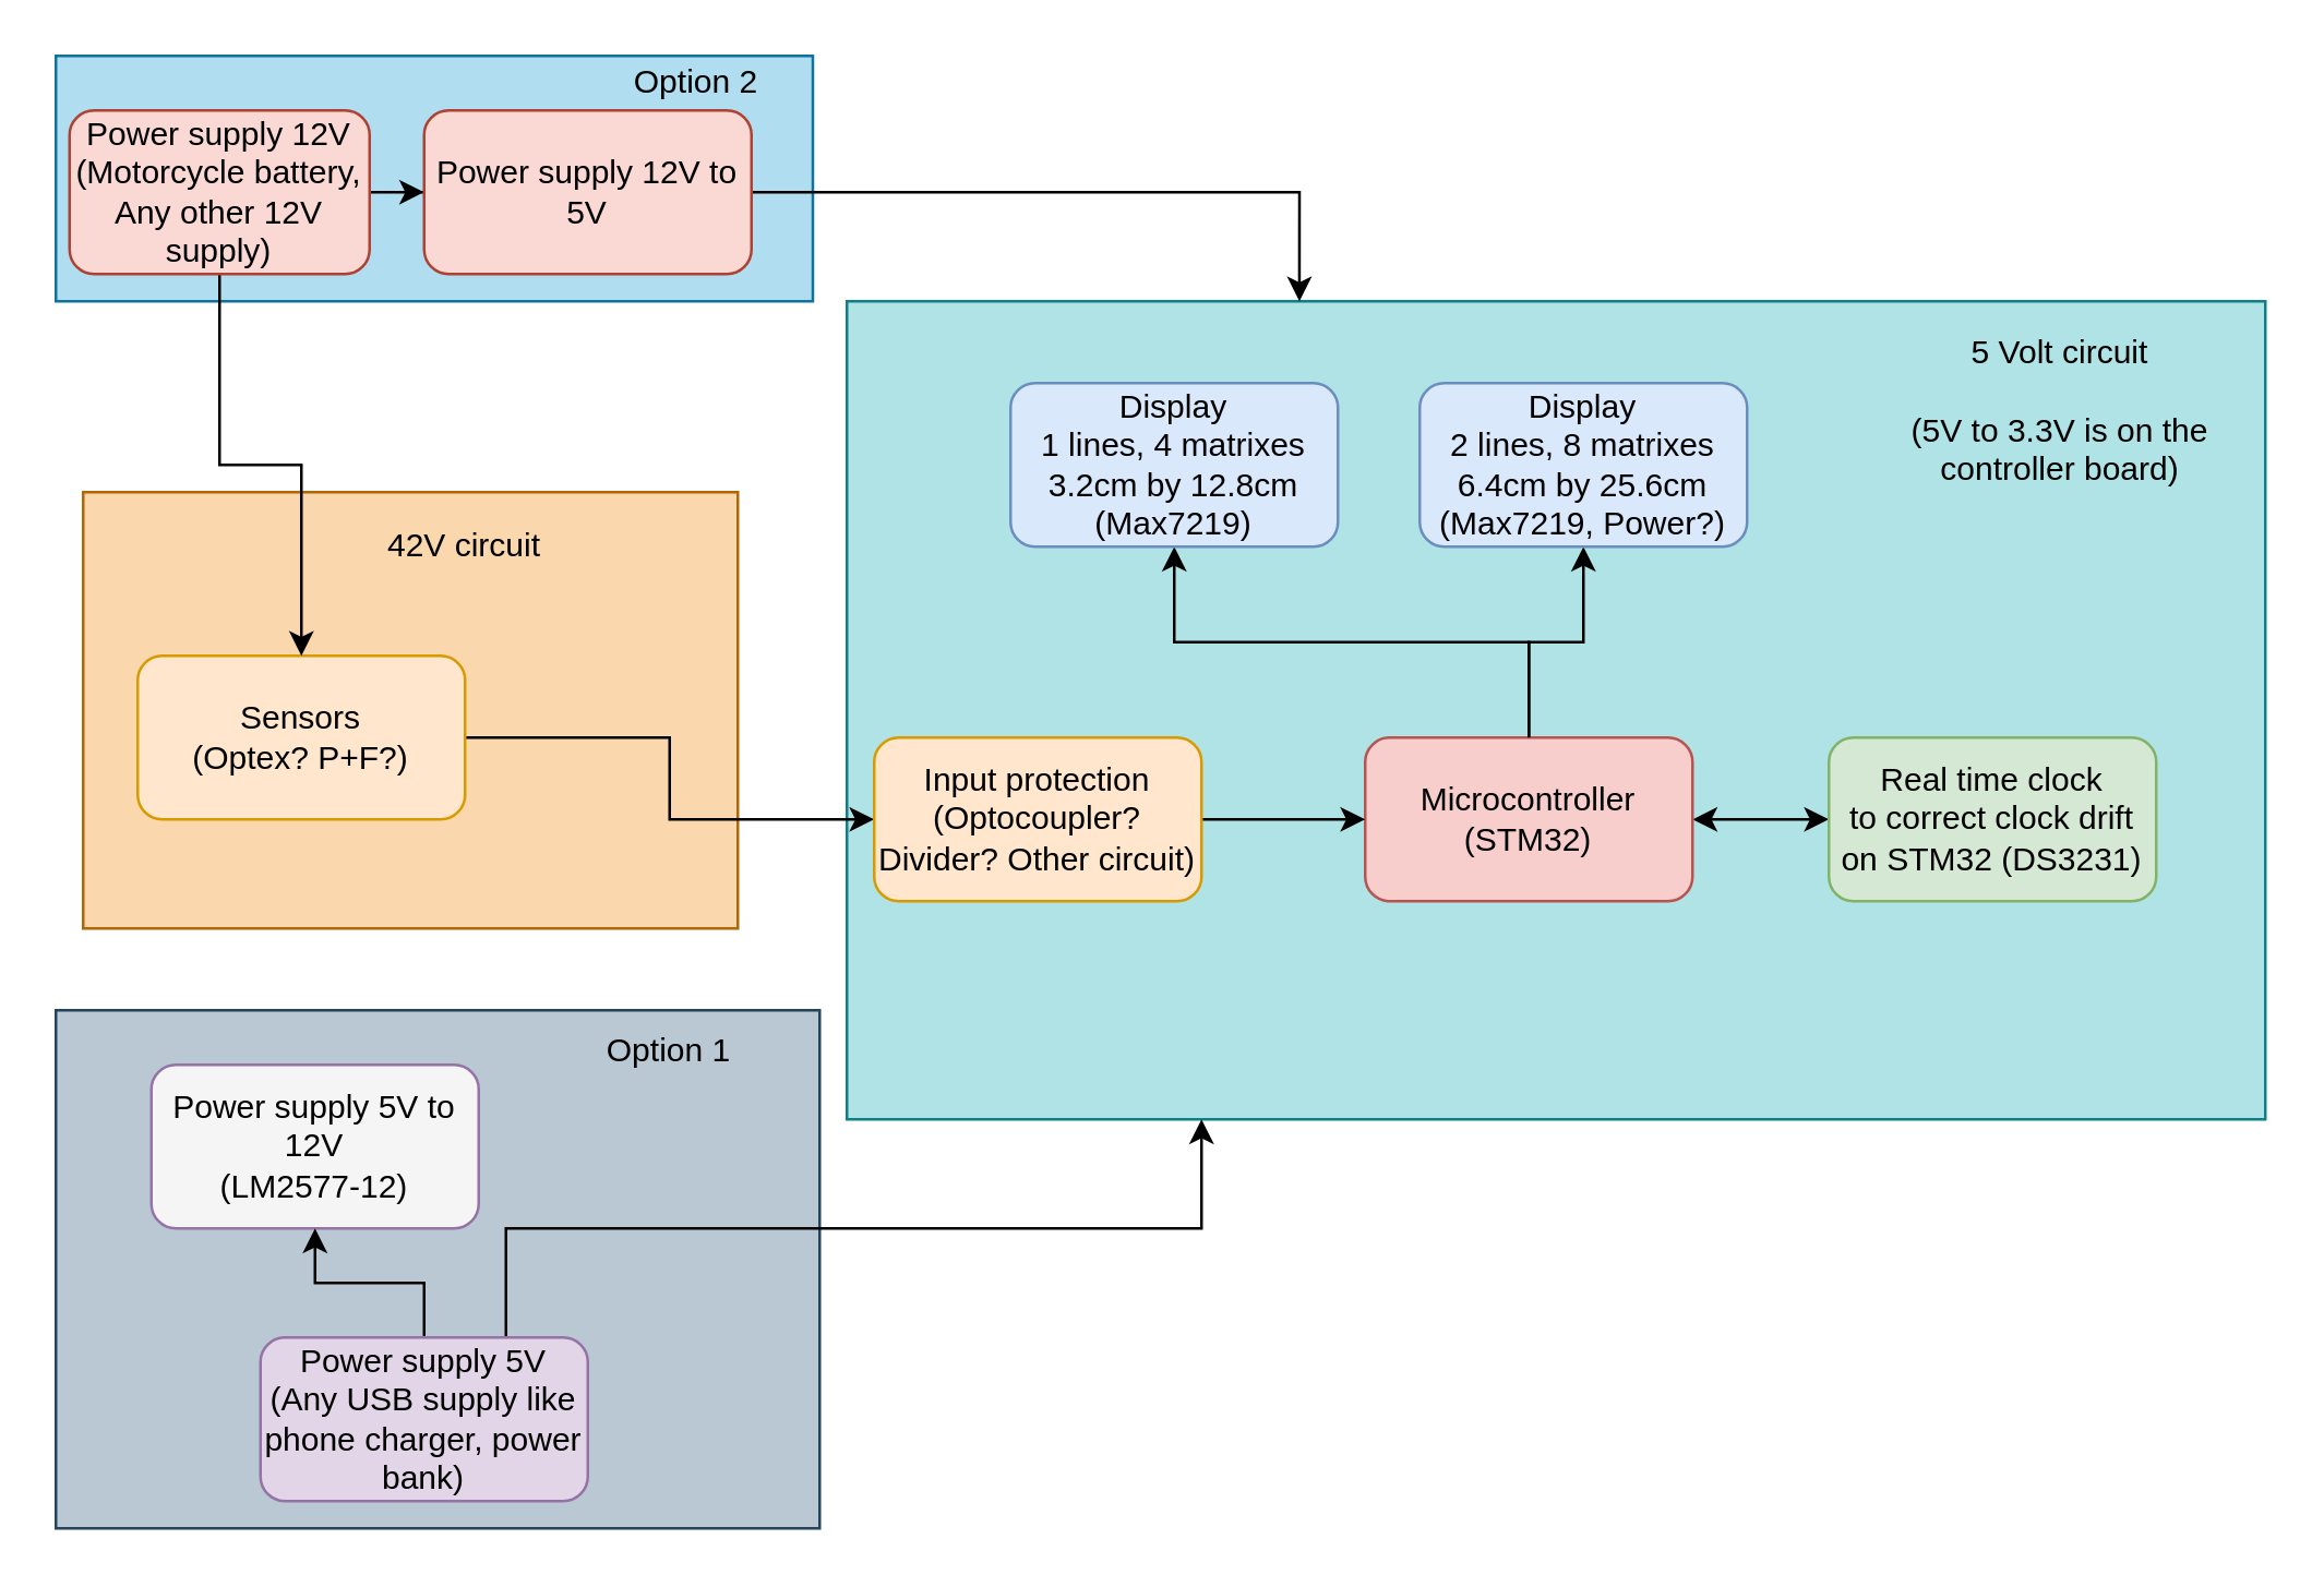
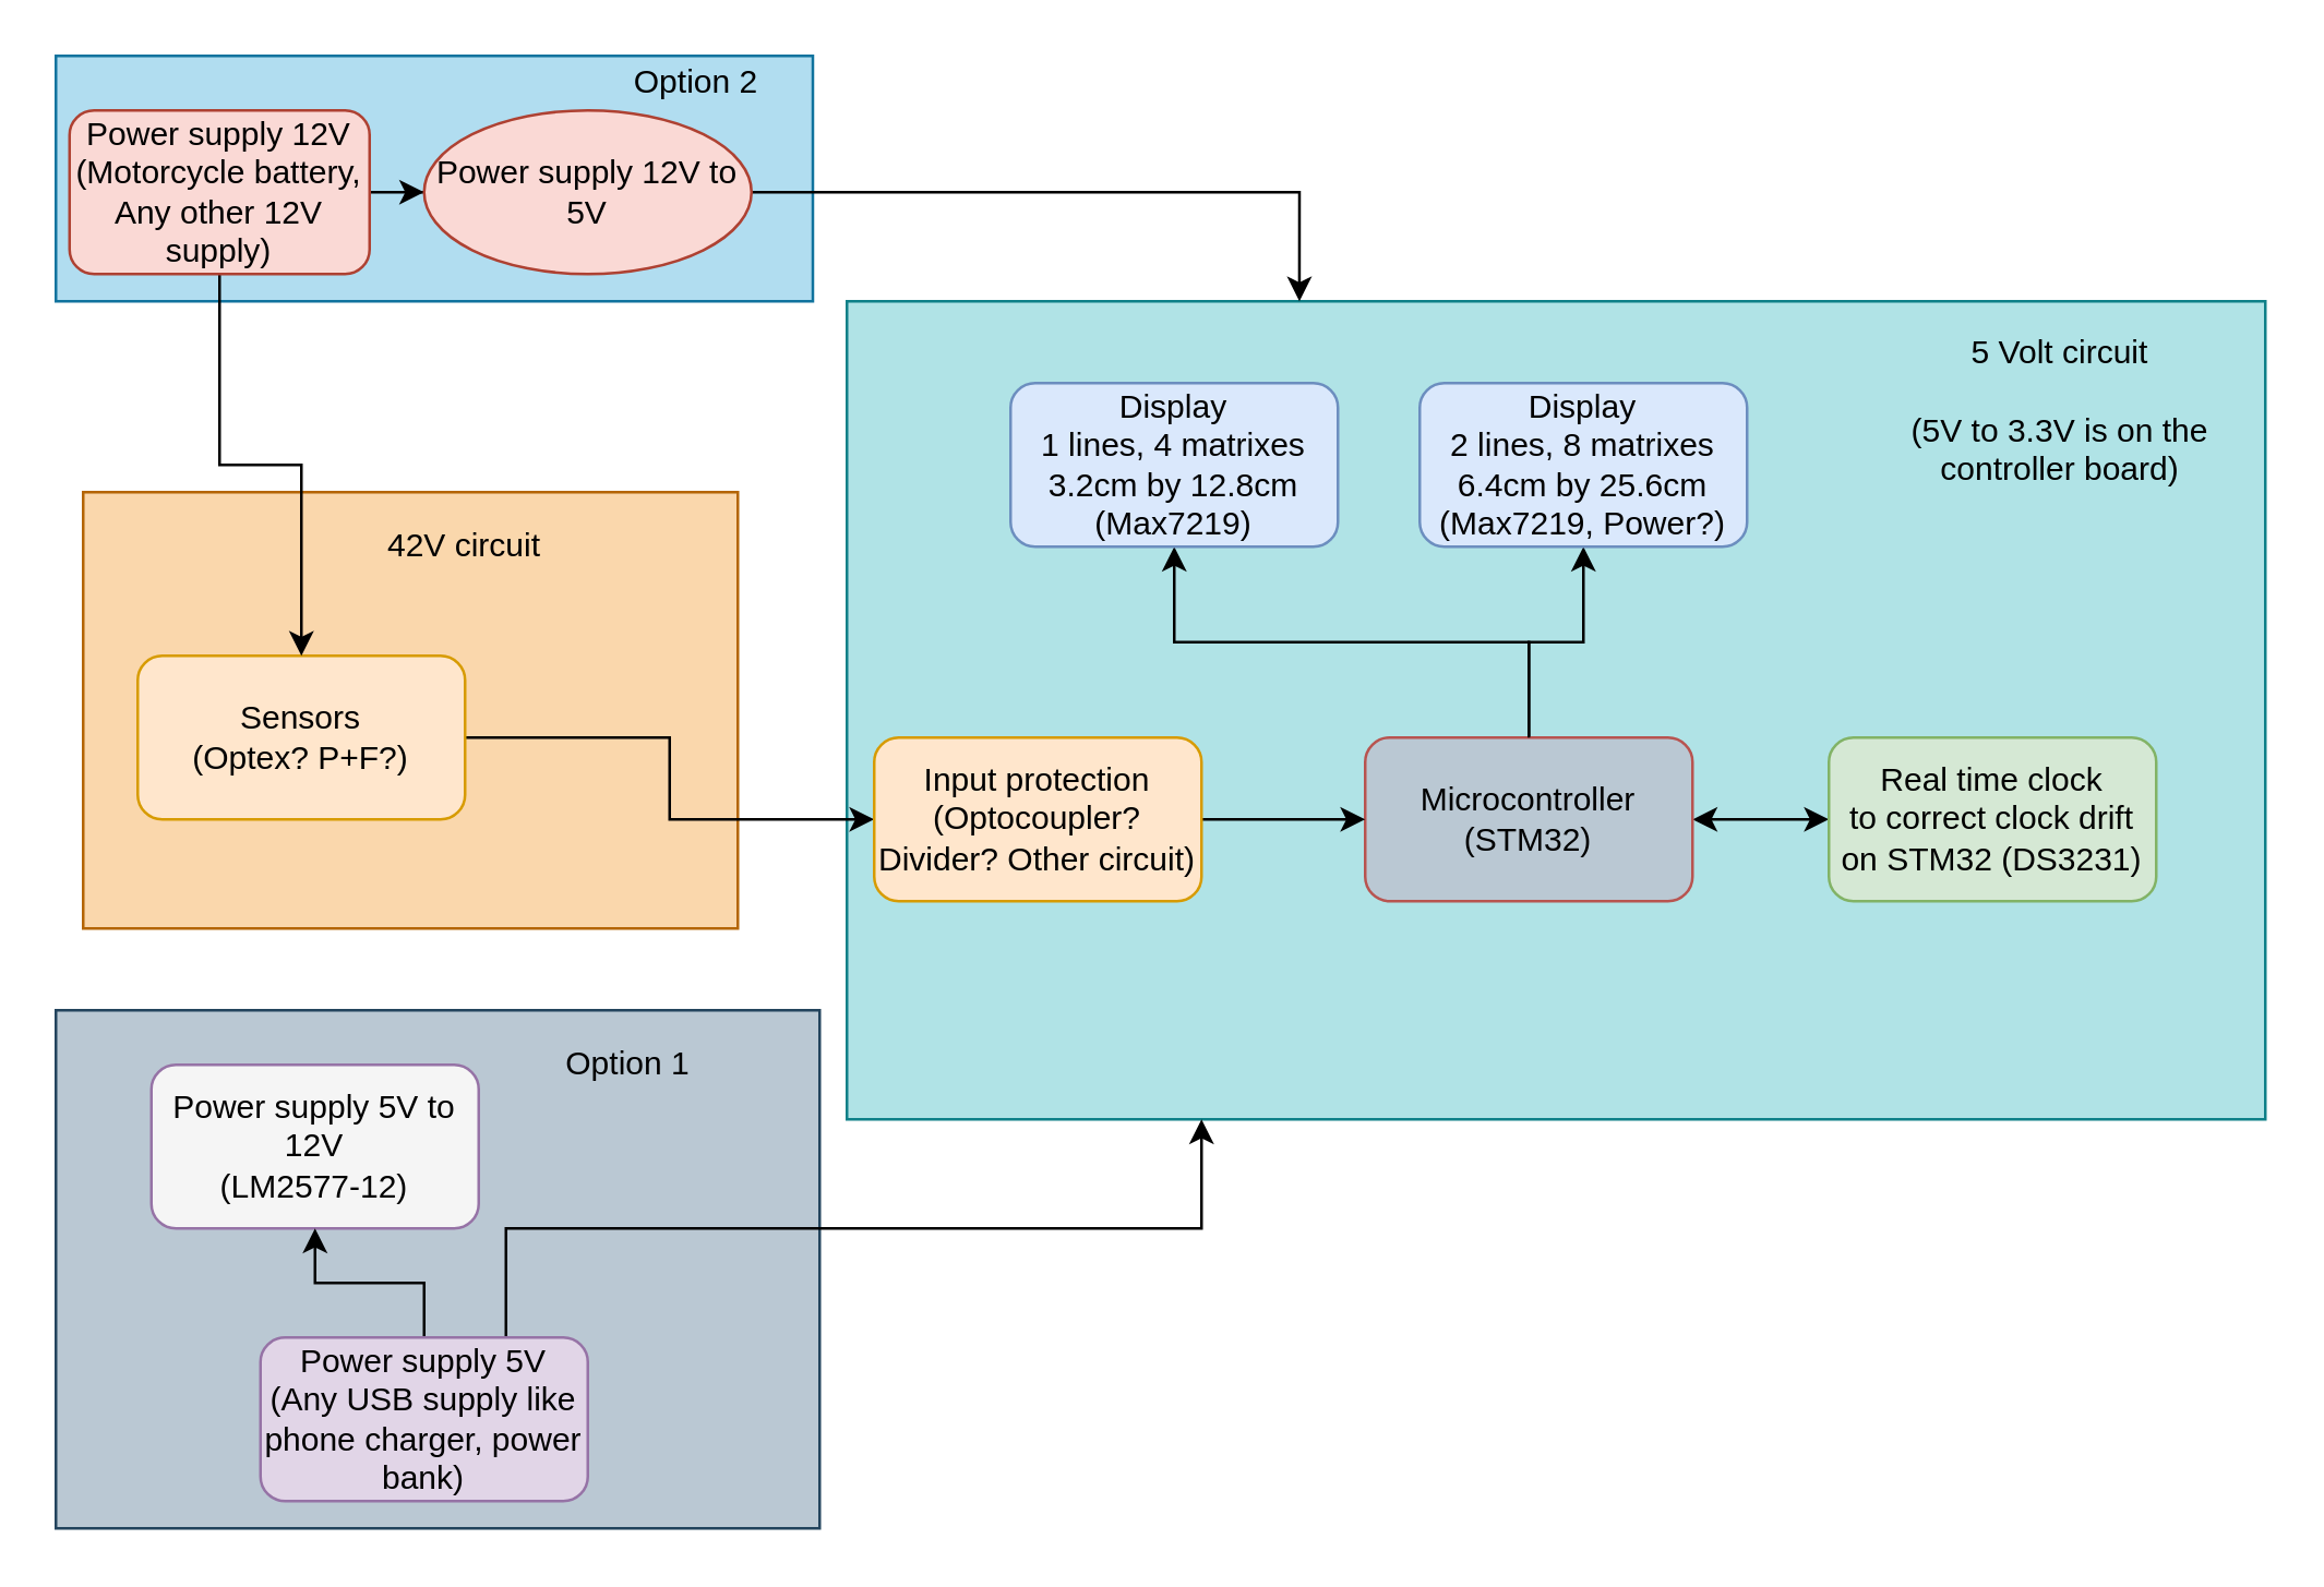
  <mxCell id="0" />
  <mxCell id="1" parent="0" />
  <mxCell id="2" value="" style="rounded=0;whiteSpace=wrap;html=1;comic=0;fillColor=#b1ddf0;strokeColor=#10739e;" vertex="1" parent="1"><mxGeometry x="20" y="20" width="277.5" height="90" as="geometry" /></mxCell>
  <mxCell id="3" value="" style="rounded=0;whiteSpace=wrap;html=1;comic=0;fillColor=#fad7ac;strokeColor=#b46504;" vertex="1" parent="1"><mxGeometry x="30" y="180" width="240" height="160" as="geometry" /></mxCell>
  <mxCell id="4" value="" style="rounded=0;whiteSpace=wrap;html=1;fillColor=#bac8d3;strokeColor=#23445d;gradientColor=none;comic=0;" vertex="1" parent="1"><mxGeometry x="20" y="370" width="280" height="190" as="geometry" /></mxCell>
  <mxCell id="5" value="" style="rounded=0;whiteSpace=wrap;html=1;fillColor=#b0e3e6;strokeColor=#0e8088;" vertex="1" parent="1"><mxGeometry x="310" y="110" width="520" height="300" as="geometry" /></mxCell>
  <mxCell id="6" style="edgeStyle=orthogonalEdgeStyle;rounded=0;orthogonalLoop=1;jettySize=auto;html=1;exitX=1;exitY=0.5;exitDx=0;exitDy=0;startArrow=classic;startFill=1;" edge="1" parent="1" source="8" target="9"><mxGeometry relative="1" as="geometry" /></mxCell>
  <mxCell id="7" style="edgeStyle=orthogonalEdgeStyle;rounded=0;orthogonalLoop=1;jettySize=auto;html=1;exitX=0.5;exitY=0;exitDx=0;exitDy=0;entryX=0.5;entryY=1;entryDx=0;entryDy=0;startArrow=none;startFill=0;" edge="1" parent="1" source="8" target="12"><mxGeometry relative="1" as="geometry" /></mxCell>
- <mxCell id="8" value="Microcontroller&lt;br&gt;(STM32)" style="rounded=1;whiteSpace=wrap;html=1;fillColor=#f8cecc;strokeColor=#b85450;" vertex="1" parent="1"><mxGeometry x="500" y="270" width="120" height="60" as="geometry" /></mxCell>
+ <mxCell id="8" value="Microcontroller&lt;br&gt;(STM32)" style="rounded=1;whiteSpace=wrap;html=1;fillColor=#bac8d3;strokeColor=#b85450;" vertex="1" parent="1"><mxGeometry x="500" y="270" width="120" height="60" as="geometry" /></mxCell>
  <mxCell id="9" value="Real time clock&lt;br&gt;to correct clock drift on STM32 (DS3231)" style="rounded=1;whiteSpace=wrap;html=1;fillColor=#d5e8d4;strokeColor=#82b366;" vertex="1" parent="1"><mxGeometry x="670" y="270" width="120" height="60" as="geometry" /></mxCell>
  <mxCell id="10" style="edgeStyle=orthogonalEdgeStyle;rounded=0;orthogonalLoop=1;jettySize=auto;html=1;startArrow=classic;startFill=1;endArrow=none;endFill=0;" edge="1" parent="1" source="11" target="8"><mxGeometry relative="1" as="geometry" /></mxCell>
  <mxCell id="11" value="Display&lt;br&gt;2 lines, 8 matrixes&lt;br&gt;6.4cm by 25.6cm&lt;br&gt;(Max7219, Power?)" style="rounded=1;whiteSpace=wrap;html=1;fillColor=#dae8fc;strokeColor=#6c8ebf;" vertex="1" parent="1"><mxGeometry x="520" y="140" width="120" height="60" as="geometry" /></mxCell>
  <mxCell id="12" value="Display&lt;br&gt;1 lines, 4 matrixes&lt;br&gt;3.2cm by 12.8cm&lt;br&gt;(Max7219)" style="rounded=1;whiteSpace=wrap;html=1;fillColor=#dae8fc;strokeColor=#6c8ebf;" vertex="1" parent="1"><mxGeometry x="370" y="140" width="120" height="60" as="geometry" /></mxCell>
  <mxCell id="13" style="edgeStyle=orthogonalEdgeStyle;rounded=0;orthogonalLoop=1;jettySize=auto;html=1;exitX=1;exitY=0.5;exitDx=0;exitDy=0;entryX=0;entryY=0.5;entryDx=0;entryDy=0;startArrow=none;startFill=0;" edge="1" parent="1" source="14" target="16"><mxGeometry relative="1" as="geometry" /></mxCell>
  <mxCell id="14" value="Sensors&lt;br&gt;(Optex? P+F?)" style="rounded=1;whiteSpace=wrap;html=1;fillColor=#ffe6cc;strokeColor=#d79b00;" vertex="1" parent="1"><mxGeometry x="50" y="240" width="120" height="60" as="geometry" /></mxCell>
  <mxCell id="15" style="edgeStyle=orthogonalEdgeStyle;rounded=0;orthogonalLoop=1;jettySize=auto;html=1;exitX=1;exitY=0.5;exitDx=0;exitDy=0;entryX=0;entryY=0.5;entryDx=0;entryDy=0;startArrow=none;startFill=0;" edge="1" parent="1" source="16" target="8"><mxGeometry relative="1" as="geometry" /></mxCell>
  <mxCell id="16" value="Input protection&lt;br&gt;(Optocoupler? Divider? Other circuit)" style="rounded=1;whiteSpace=wrap;html=1;fillColor=#ffe6cc;strokeColor=#d79b00;" vertex="1" parent="1"><mxGeometry x="320" y="270" width="120" height="60" as="geometry" /></mxCell>
  <mxCell id="17" value="Power supply 5V to 12V&lt;br&gt;(LM2577-12)" style="rounded=1;whiteSpace=wrap;html=1;fillColor=#f5f5f5;strokeColor=#9673a6;" vertex="1" parent="1"><mxGeometry x="55" y="390" width="120" height="60" as="geometry" /></mxCell>
  <mxCell id="18" style="edgeStyle=orthogonalEdgeStyle;rounded=0;orthogonalLoop=1;jettySize=auto;html=1;exitX=0.5;exitY=0;exitDx=0;exitDy=0;entryX=0.5;entryY=1;entryDx=0;entryDy=0;startArrow=none;startFill=0;endArrow=classic;endFill=1;" edge="1" parent="1" source="20" target="17"><mxGeometry relative="1" as="geometry" /></mxCell>
  <mxCell id="19" style="edgeStyle=orthogonalEdgeStyle;rounded=0;orthogonalLoop=1;jettySize=auto;html=1;exitX=0.75;exitY=0;exitDx=0;exitDy=0;entryX=0.25;entryY=1;entryDx=0;entryDy=0;startArrow=none;startFill=0;endArrow=classic;endFill=1;" edge="1" parent="1" source="20" target="5"><mxGeometry relative="1" as="geometry" /></mxCell>
  <mxCell id="20" value="Power supply 5V&lt;br&gt;(Any USB supply like phone charger, power bank)" style="rounded=1;whiteSpace=wrap;html=1;fillColor=#e1d5e7;strokeColor=#9673a6;" vertex="1" parent="1"><mxGeometry x="95" y="490" width="120" height="60" as="geometry" /></mxCell>
  <mxCell id="21" value="5 Volt circuit&lt;br&gt;&lt;br&gt;(5V to 3.3V is on the controller board)" style="text;html=1;strokeColor=none;fillColor=none;align=center;verticalAlign=middle;whiteSpace=wrap;rounded=0;" vertex="1" parent="1"><mxGeometry x="680" y="110" width="150" height="80" as="geometry" /></mxCell>
  <mxCell id="22" value="42V circuit" style="text;html=1;strokeColor=none;fillColor=none;align=center;verticalAlign=middle;whiteSpace=wrap;rounded=0;comic=0;" vertex="1" parent="1"><mxGeometry x="130" y="190" width="80" height="20" as="geometry" /></mxCell>
  <mxCell id="23" value="" style="edgeStyle=orthogonalEdgeStyle;rounded=0;orthogonalLoop=1;jettySize=auto;html=1;startArrow=none;startFill=0;endArrow=classic;endFill=1;" edge="1" parent="1" source="25" target="27"><mxGeometry relative="1" as="geometry" /></mxCell>
  <mxCell id="24" value="" style="edgeStyle=orthogonalEdgeStyle;rounded=0;orthogonalLoop=1;jettySize=auto;html=1;startArrow=none;startFill=0;endArrow=classic;endFill=1;" edge="1" parent="1" source="25" target="14"><mxGeometry relative="1" as="geometry"><mxPoint x="140" y="110" as="targetPoint" /></mxGeometry></mxCell>
  <mxCell id="25" value="Power supply 12V&lt;br&gt;(Motorcycle battery,&lt;br&gt;Any other 12V supply)" style="rounded=1;whiteSpace=wrap;html=1;comic=0;fillColor=#fad9d5;strokeColor=#ae4132;" vertex="1" parent="1"><mxGeometry x="25" y="40" width="110" height="60" as="geometry" /></mxCell>
  <mxCell id="26" style="edgeStyle=orthogonalEdgeStyle;rounded=0;orthogonalLoop=1;jettySize=auto;html=1;entryX=0.319;entryY=0;entryDx=0;entryDy=0;entryPerimeter=0;startArrow=none;startFill=0;endArrow=classic;endFill=1;exitX=1;exitY=0.5;exitDx=0;exitDy=0;" edge="1" parent="1" source="27" target="5"><mxGeometry relative="1" as="geometry" /></mxCell>
- <mxCell id="27" value="Power supply 12V to 5V" style="rounded=1;whiteSpace=wrap;html=1;comic=0;fillColor=#fad9d5;strokeColor=#ae4132;" vertex="1" parent="1"><mxGeometry x="155" y="40" width="120" height="60" as="geometry" /></mxCell>
- <mxCell id="28" value="Option 1" style="text;html=1;strokeColor=none;fillColor=none;align=center;verticalAlign=middle;whiteSpace=wrap;rounded=0;comic=0;" vertex="1" parent="1"><mxGeometry x="220" y="375" width="50" height="20" as="geometry" /></mxCell>
+ <mxCell id="27" value="Power supply 12V to 5V" style="ellipse;whiteSpace=wrap;html=1;comic=0;fillColor=#fad9d5;strokeColor=#ae4132;" vertex="1" parent="1"><mxGeometry x="155" y="40" width="120" height="60" as="geometry" /></mxCell>
+ <mxCell id="28" value="Option 1" style="text;html=1;strokeColor=none;fillColor=none;align=center;verticalAlign=middle;whiteSpace=wrap;rounded=0;comic=0;" vertex="1" parent="1"><mxGeometry x="205" y="380" width="50" height="20" as="geometry" /></mxCell>
  <mxCell id="29" value="Option 2" style="text;html=1;strokeColor=none;fillColor=none;align=center;verticalAlign=middle;whiteSpace=wrap;rounded=0;comic=0;" vertex="1" parent="1"><mxGeometry x="225" y="20" width="60" height="20" as="geometry" /></mxCell>
